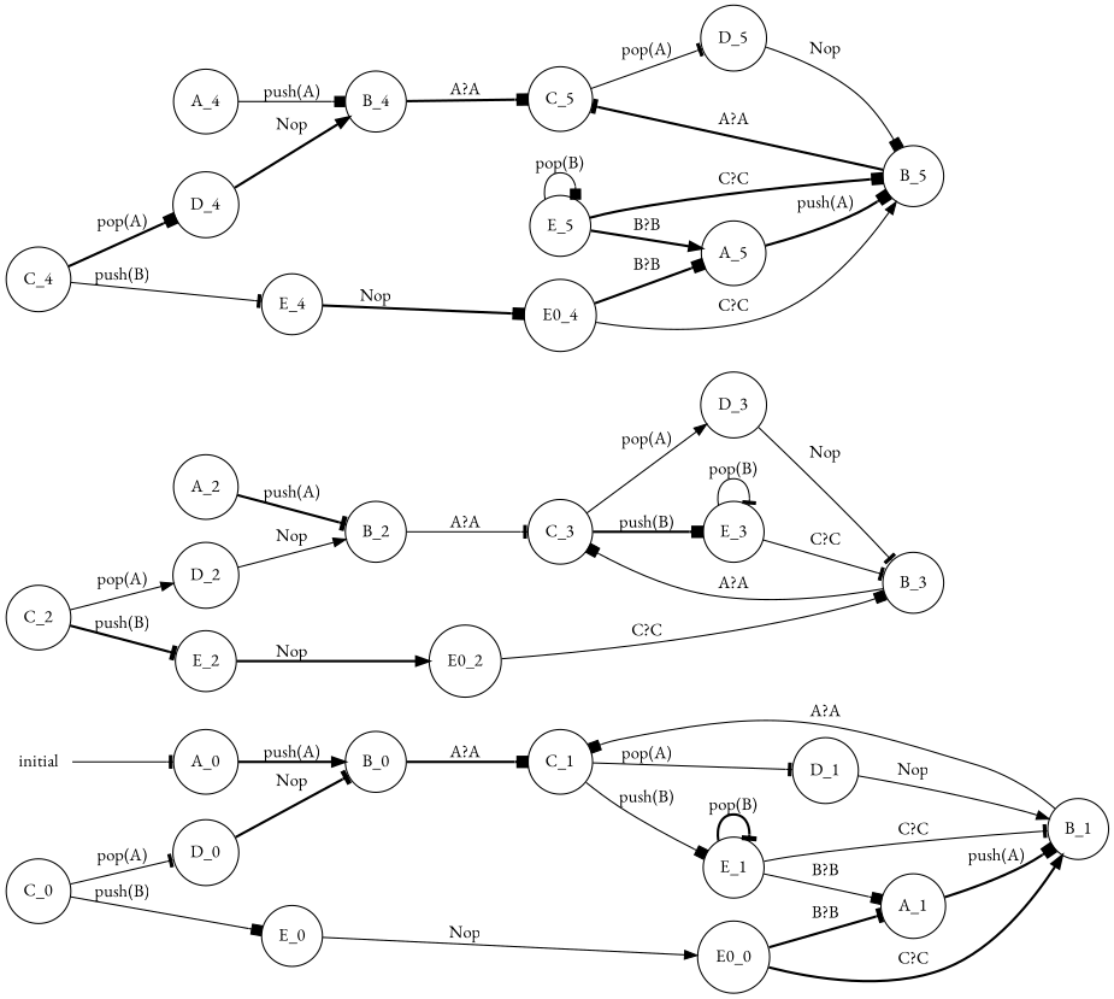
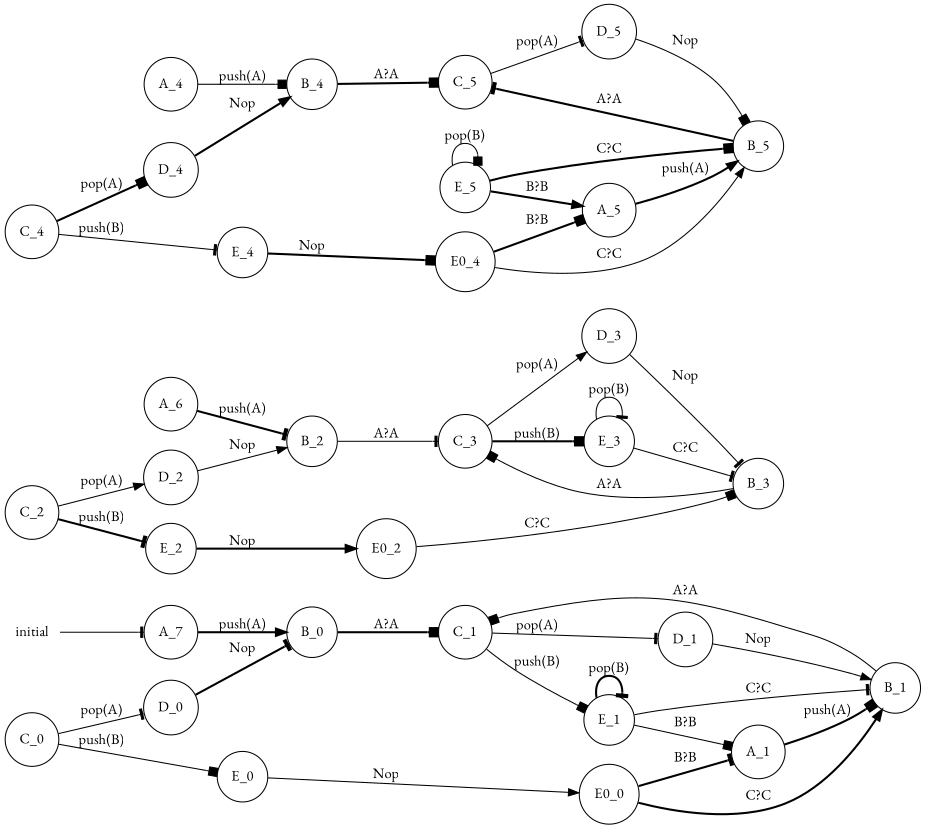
  digraph {
    fontname="EB Garamond"
    rankdir=LR
    node [fontname="EB Garamond" shape=circle]
    edge [arrowhead=box fontname="EB Garamond" style=solid]
-   n1 [label=A_0]
+   n1 [label=A_7]
    n2 [label=B_0]
    n3 [label=C_1]
    initial [shape=plaintext]
    n5 [label=D_1]
    n6 [label=E_1]
    n7 [label=A_1]
    n8 [label=B_1]
-   n9 [label=A_2]
+   n9 [label=A_6]
    n10 [label=B_2]
    n11 [label=C_3]
    n12 [label=D_3]
    n13 [label=E_3]
    n14 [label=B_3]
    n15 [label=A_4]
    n16 [label=B_4]
    n17 [label=C_5]
    n18 [label=D_5]
    n19 [label=A_5]
    n20 [label=B_5]
    n21 [label=E_5]
    n22 [label=C_0]
    n23 [label=D_0]
    n24 [label=E_0]
    n25 [label=E0_0]
    n26 [label=C_2]
    n27 [label=D_2]
    n28 [label=E_2]
    n29 [label=E0_2]
    n30 [label=C_4]
    n31 [label=D_4]
    n32 [label=E_4]
    n33 [label=E0_4]
    n1 -> n2 [arrowhead=normal label="push(A)" style=bold]
    n2 -> n3 [label="A?A" style=bold]
    n3 -> n5 [arrowhead=tee label="pop(A)"]
    n3 -> n6 [label="push(B)"]
    initial -> n1 [arrowhead=tee]
    n5 -> n8 [arrowhead=normal label=Nop]
    n6 -> n6 [arrowhead=tee label="pop(B)" style=bold]
    n6 -> n7 [label="B?B"]
    n6 -> n8 [arrowhead=tee label="C?C"]
    n7 -> n8 [label="push(A)" style=bold]
    n8 -> n3 [label="A?A"]
    n9 -> n10 [arrowhead=tee label="push(A)" style=bold]
    n10 -> n11 [arrowhead=tee label="A?A"]
    n11 -> n12 [arrowhead=normal label="pop(A)"]
    n11 -> n13 [label="push(B)" style=bold]
    n12 -> n14 [arrowhead=tee label=Nop]
    n13 -> n13 [arrowhead=tee label="pop(B)"]
    n13 -> n14 [arrowhead=tee label="C?C"]
    n14 -> n11 [label="A?A"]
    n15 -> n16 [label="push(A)"]
    n16 -> n17 [label="A?A" style=bold]
    n17 -> n18 [arrowhead=tee label="pop(A)"]
    n18 -> n20 [label=Nop]
-   n19 -> n20 [label="push(A)" style=bold]
+   n19 -> n20 [arrowhead=normal label="push(A)" style=bold]
    n20 -> n17 [arrowhead=tee label="A?A" style=bold]
    n21 -> n19 [arrowhead=normal label="B?B" style=bold]
    n21 -> n20 [label="C?C" style=bold]
    n21 -> n21 [label="pop(B)"]
    n22 -> n23 [arrowhead=tee label="pop(A)"]
    n22 -> n24 [label="push(B)"]
    n23 -> n2 [arrowhead=tee label=Nop style=bold]
    n24 -> n25 [arrowhead=normal label=Nop]
    n25 -> n7 [arrowhead=tee label="B?B" style=bold]
    n25 -> n8 [arrowhead=normal label="C?C" style=bold]
    n26 -> n27 [arrowhead=normal label="pop(A)"]
    n26 -> n28 [arrowhead=tee label="push(B)" style=bold]
    n27 -> n10 [arrowhead=normal label=Nop]
    n28 -> n29 [arrowhead=normal label=Nop style=bold]
    n29 -> n14 [label="C?C"]
    n30 -> n31 [label="pop(A)" style=bold]
    n30 -> n32 [arrowhead=tee label="push(B)"]
    n31 -> n16 [arrowhead=normal label=Nop style=bold]
    n32 -> n33 [label=Nop style=bold]
    n33 -> n19 [label="B?B" style=bold]
    n33 -> n20 [arrowhead=normal label="C?C"]
  }
